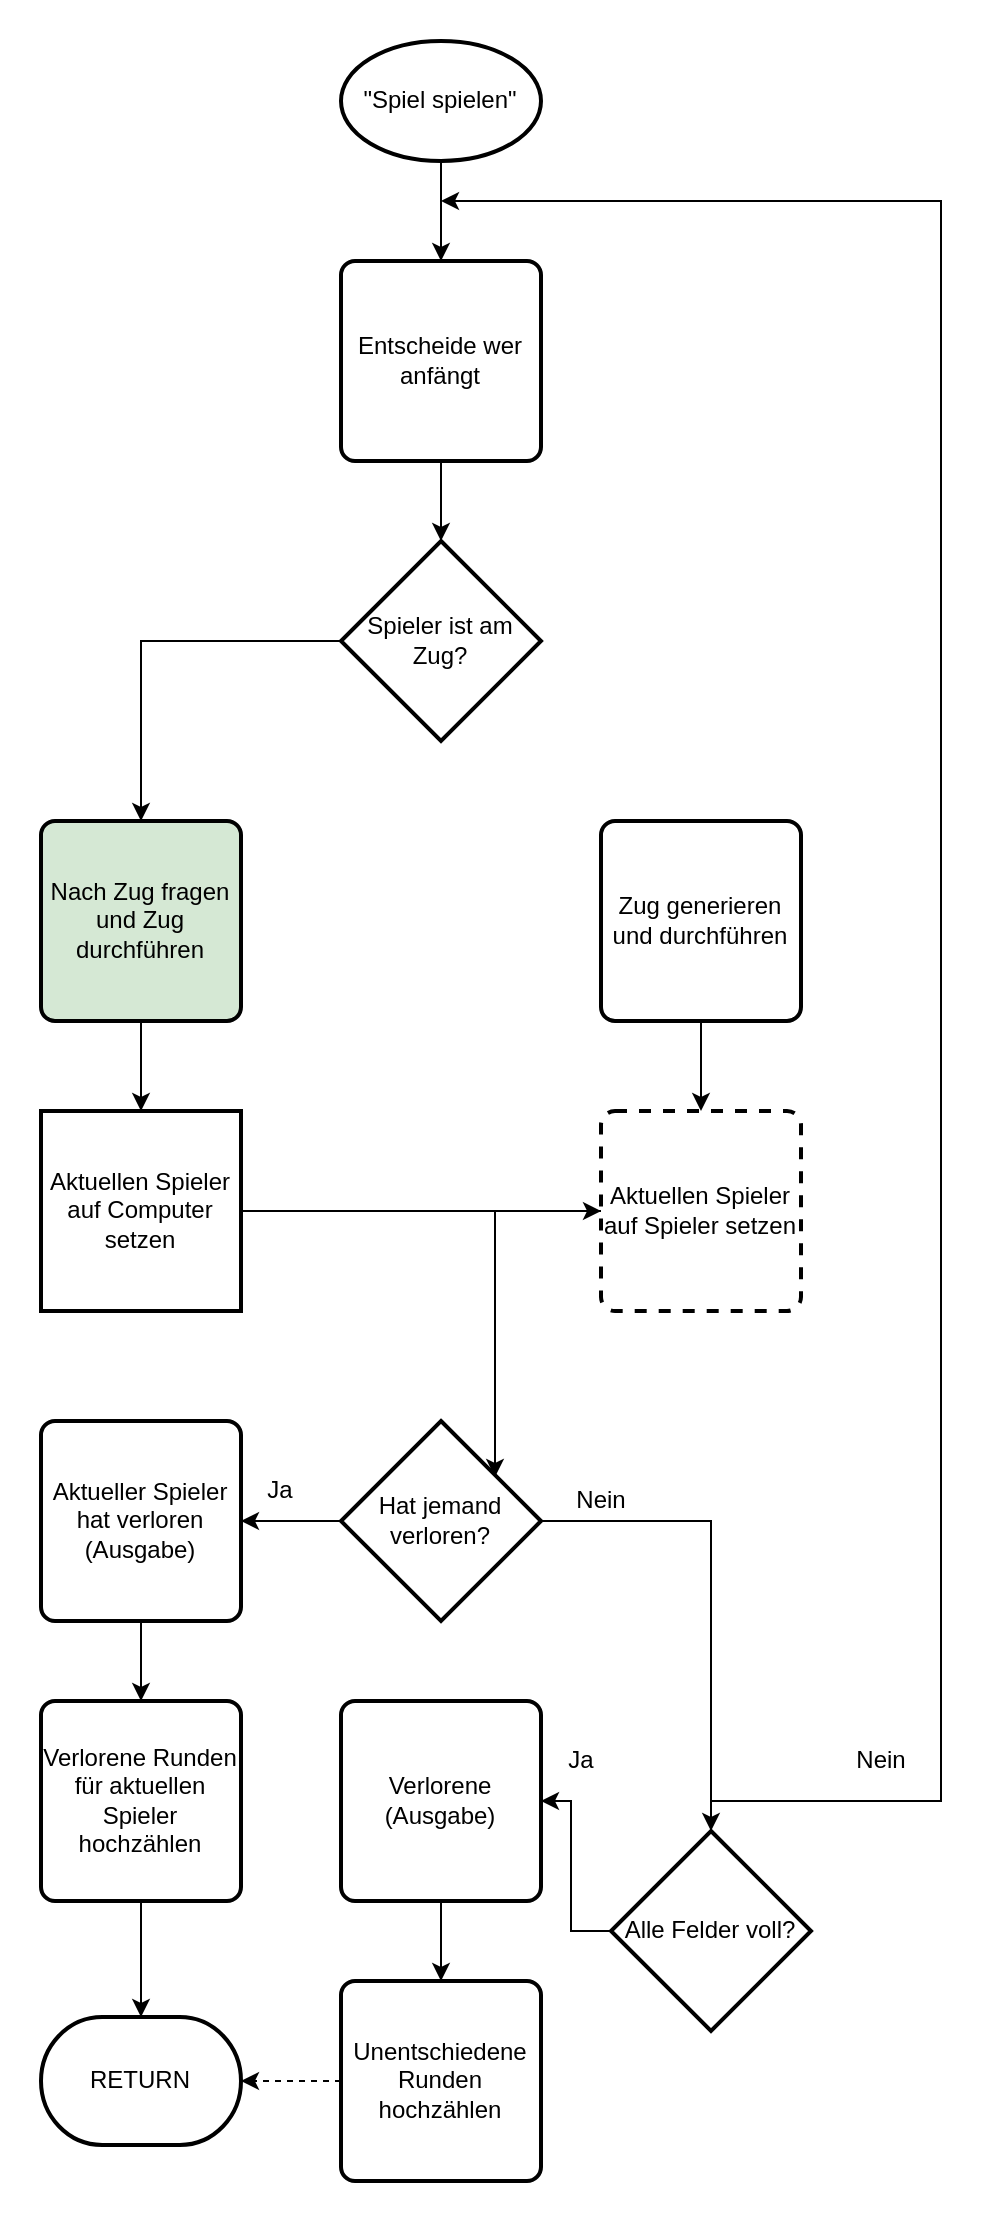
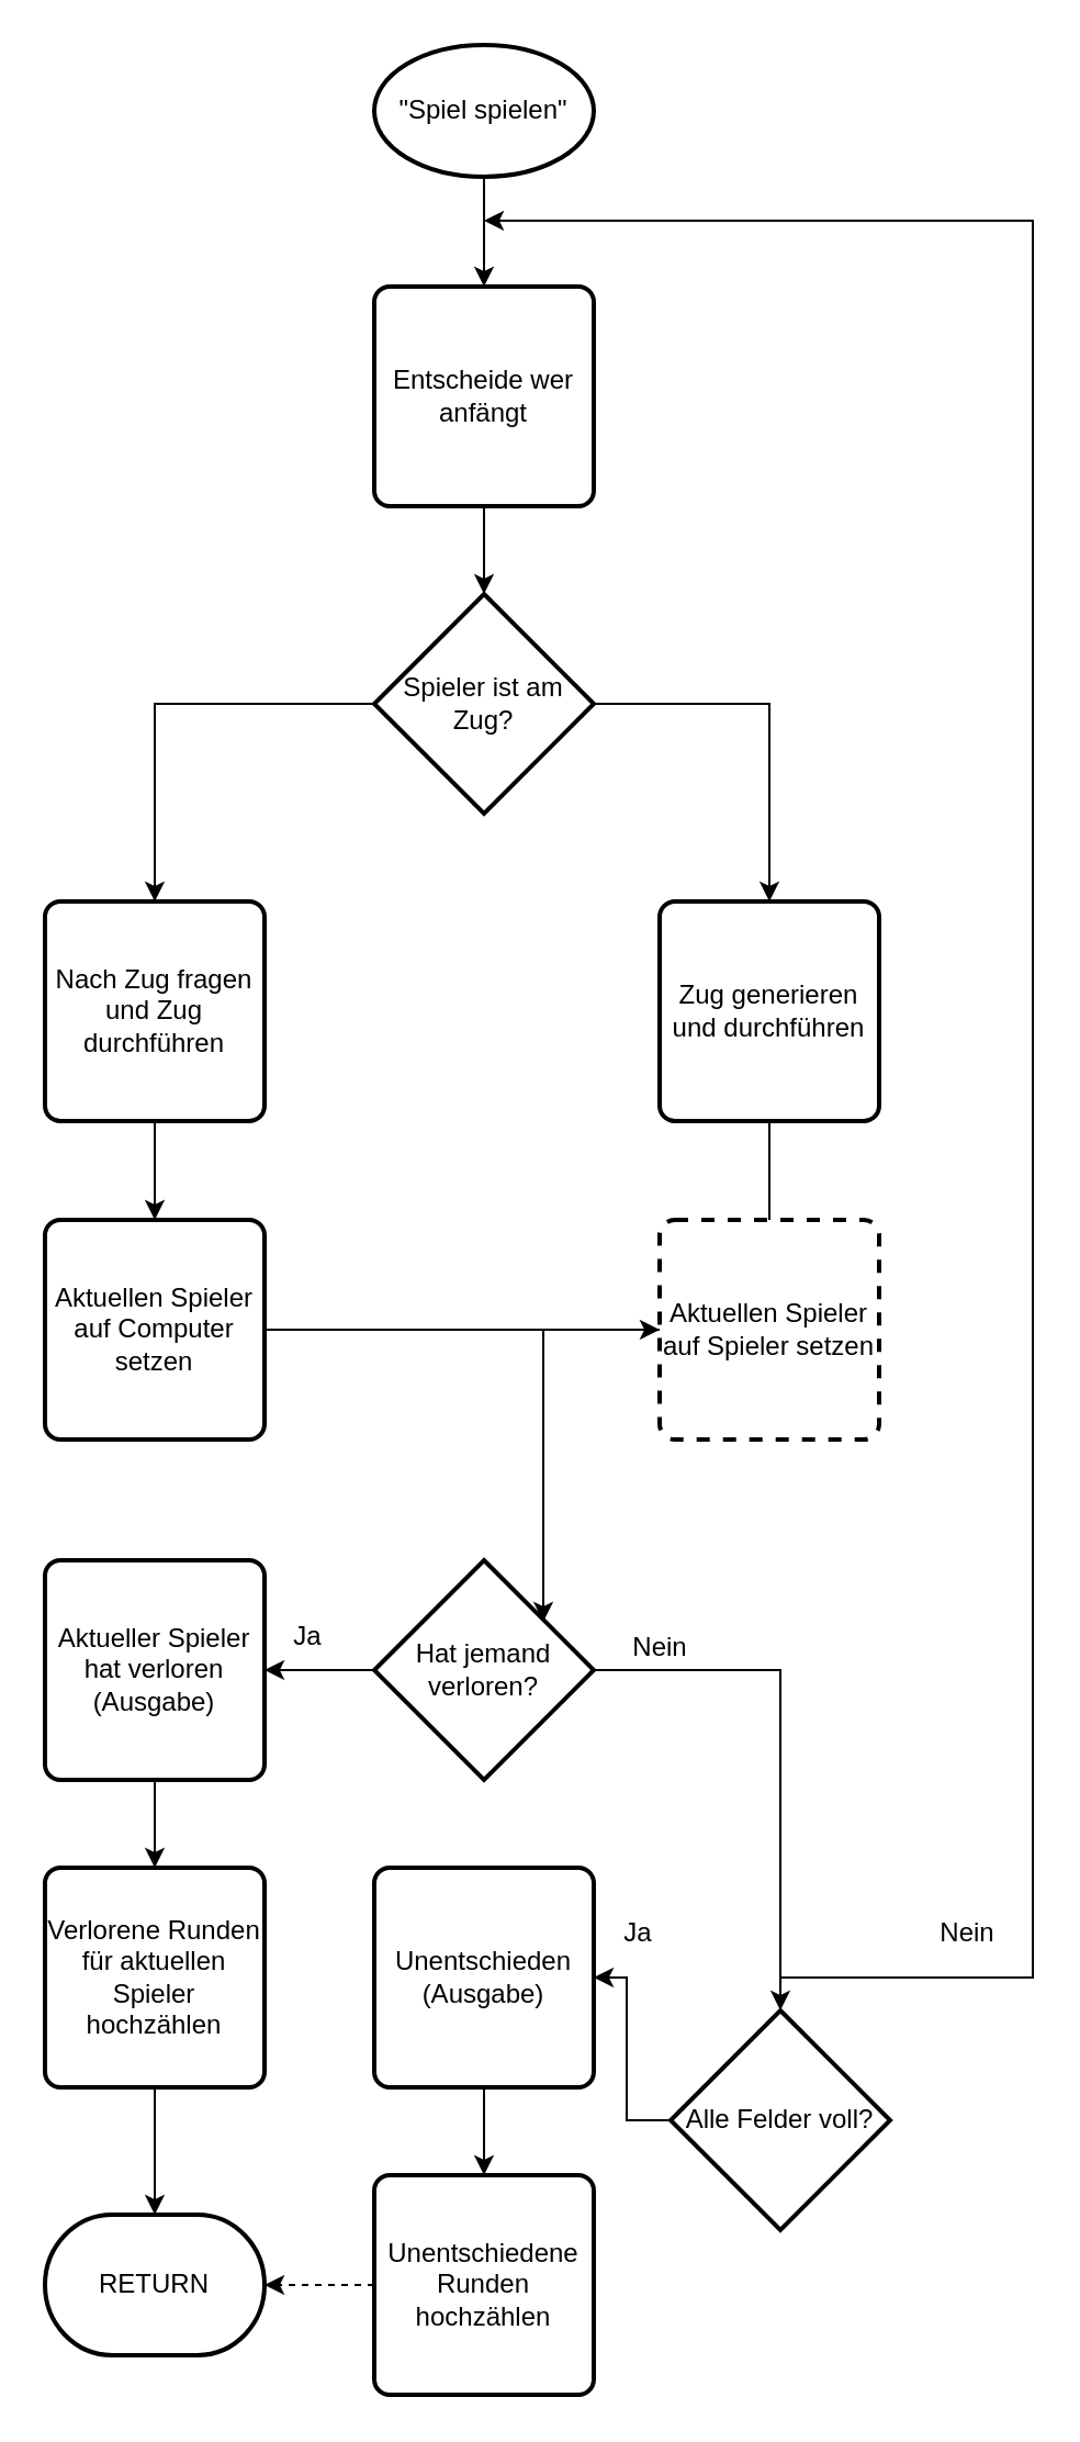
  <mxCell id="0" />
  <mxCell id="1" parent="0" />
  <mxCell id="2" value="" style="edgeStyle=orthogonalEdgeStyle;rounded=0;orthogonalLoop=1;jettySize=auto;html=1;" edge="1" parent="1" source="3" target="5"><mxGeometry relative="1" as="geometry" /></mxCell>
  <mxCell id="3" value="&quot;Spiel spielen&quot;" style="strokeWidth=2;html=1;shape=mxgraph.flowchart.start_1;whiteSpace=wrap;" vertex="1" parent="1"><mxGeometry x="170" y="20" width="100" height="60" as="geometry" /></mxCell>
  <mxCell id="4" style="edgeStyle=orthogonalEdgeStyle;rounded=0;orthogonalLoop=1;jettySize=auto;html=1;entryX=0.5;entryY=0;entryDx=0;entryDy=0;entryPerimeter=0;" edge="1" parent="1" source="5" target="8"><mxGeometry relative="1" as="geometry" /></mxCell>
  <mxCell id="5" value="Entscheide wer anfängt" style="rounded=1;whiteSpace=wrap;html=1;absoluteArcSize=1;arcSize=14;strokeWidth=2;" vertex="1" parent="1"><mxGeometry x="170" y="130" width="100" height="100" as="geometry" /></mxCell>
  <mxCell id="6" style="edgeStyle=orthogonalEdgeStyle;rounded=0;orthogonalLoop=1;jettySize=auto;html=1;entryX=0.5;entryY=0;entryDx=0;entryDy=0;" edge="1" parent="1" source="8" target="10"><mxGeometry relative="1" as="geometry" /></mxCell>
+ <mxCell id="7" style="edgeStyle=orthogonalEdgeStyle;rounded=0;orthogonalLoop=1;jettySize=auto;html=1;entryX=0.5;entryY=0;entryDx=0;entryDy=0;" edge="1" parent="1" source="8" target="12"><mxGeometry relative="1" as="geometry" /></mxCell>
  <mxCell id="8" value="Spieler ist am Zug?" style="strokeWidth=2;html=1;shape=mxgraph.flowchart.decision;whiteSpace=wrap;" vertex="1" parent="1"><mxGeometry x="170" y="270" width="100" height="100" as="geometry" /></mxCell>
  <mxCell id="9" value="" style="edgeStyle=orthogonalEdgeStyle;rounded=0;orthogonalLoop=1;jettySize=auto;html=1;" edge="1" parent="1" source="10" target="14"><mxGeometry relative="1" as="geometry" /></mxCell>
- <mxCell id="10" value="Nach Zug fragen und Zug durchführen" style="rounded=1;whiteSpace=wrap;html=1;absoluteArcSize=1;arcSize=14;strokeWidth=2;fillColor=#d5e8d4;" vertex="1" parent="1"><mxGeometry x="20" y="410" width="100" height="100" as="geometry" /></mxCell>
- <mxCell id="11" value="" style="edgeStyle=orthogonalEdgeStyle;rounded=0;orthogonalLoop=1;jettySize=auto;html=1;" edge="1" parent="1" source="12" target="16"><mxGeometry relative="1" as="geometry" /></mxCell>
+ <mxCell id="10" value="Nach Zug fragen und Zug durchführen" style="rounded=1;whiteSpace=wrap;html=1;absoluteArcSize=1;arcSize=14;strokeWidth=2;" vertex="1" parent="1"><mxGeometry x="20" y="410" width="100" height="100" as="geometry" /></mxCell>
+ <mxCell id="11" value="" style="edgeStyle=orthogonalEdgeStyle;rounded=0;orthogonalLoop=1;jettySize=auto;html=1;endArrow=none;" edge="1" parent="1" source="12" target="16"><mxGeometry relative="1" as="geometry" /></mxCell>
  <mxCell id="12" value="Zug generieren und durchführen" style="rounded=1;whiteSpace=wrap;html=1;absoluteArcSize=1;arcSize=14;strokeWidth=2;" vertex="1" parent="1"><mxGeometry x="300" y="410" width="100" height="100" as="geometry" /></mxCell>
  <mxCell id="13" style="edgeStyle=orthogonalEdgeStyle;rounded=0;orthogonalLoop=1;jettySize=auto;html=1;" edge="1" parent="1" source="14" target="16"><mxGeometry relative="1" as="geometry" /></mxCell>
- <mxCell id="14" value="Aktuellen Spieler auf Computer setzen" style="whiteSpace=wrap;html=1;absoluteArcSize=1;arcSize=14;strokeWidth=2;rounded=0;" vertex="1" parent="1"><mxGeometry x="20" y="555" width="100" height="100" as="geometry" /></mxCell>
+ <mxCell id="14" value="Aktuellen Spieler auf Computer setzen" style="rounded=1;whiteSpace=wrap;html=1;absoluteArcSize=1;arcSize=14;strokeWidth=2;" vertex="1" parent="1"><mxGeometry x="20" y="555" width="100" height="100" as="geometry" /></mxCell>
  <mxCell id="15" style="edgeStyle=orthogonalEdgeStyle;rounded=0;orthogonalLoop=1;jettySize=auto;html=1;entryX=0.77;entryY=0.28;entryDx=0;entryDy=0;entryPerimeter=0;" edge="1" parent="1" source="16" target="19"><mxGeometry relative="1" as="geometry" /></mxCell>
  <mxCell id="16" value="Aktuellen Spieler auf Spieler setzen" style="rounded=1;whiteSpace=wrap;html=1;absoluteArcSize=1;arcSize=14;strokeWidth=2;dashed=1;" vertex="1" parent="1"><mxGeometry x="300" y="555" width="100" height="100" as="geometry" /></mxCell>
  <mxCell id="17" style="edgeStyle=orthogonalEdgeStyle;rounded=0;orthogonalLoop=1;jettySize=auto;html=1;entryX=1;entryY=0.5;entryDx=0;entryDy=0;" edge="1" parent="1" source="19" target="21"><mxGeometry relative="1" as="geometry" /></mxCell>
  <mxCell id="18" style="edgeStyle=orthogonalEdgeStyle;rounded=0;orthogonalLoop=1;jettySize=auto;html=1;entryX=0.5;entryY=0;entryDx=0;entryDy=0;entryPerimeter=0;" edge="1" parent="1" source="19" target="24"><mxGeometry relative="1" as="geometry" /></mxCell>
  <mxCell id="19" value="Hat jemand verloren?" style="strokeWidth=2;html=1;shape=mxgraph.flowchart.decision;whiteSpace=wrap;" vertex="1" parent="1"><mxGeometry x="170" y="710" width="100" height="100" as="geometry" /></mxCell>
  <mxCell id="20" style="edgeStyle=orthogonalEdgeStyle;curved=0;rounded=1;sketch=0;orthogonalLoop=1;jettySize=auto;html=1;" edge="1" parent="1" source="21" target="33"><mxGeometry relative="1" as="geometry" /></mxCell>
  <mxCell id="21" value="&lt;div&gt;Aktueller Spieler hat verloren&lt;/div&gt;&lt;div&gt;(Ausgabe)&lt;br&gt;&lt;/div&gt;" style="rounded=1;whiteSpace=wrap;html=1;absoluteArcSize=1;arcSize=14;strokeWidth=2;" vertex="1" parent="1"><mxGeometry x="20" y="710" width="100" height="100" as="geometry" /></mxCell>
  <mxCell id="22" style="edgeStyle=orthogonalEdgeStyle;rounded=0;orthogonalLoop=1;jettySize=auto;html=1;entryX=1;entryY=0.5;entryDx=0;entryDy=0;" edge="1" parent="1" source="24" target="26"><mxGeometry relative="1" as="geometry" /></mxCell>
  <mxCell id="23" style="edgeStyle=orthogonalEdgeStyle;rounded=0;orthogonalLoop=1;jettySize=auto;html=1;" edge="1" parent="1" source="24"><mxGeometry relative="1" as="geometry"><mxPoint x="220" y="100" as="targetPoint" /><Array as="points"><mxPoint x="470" y="900" /><mxPoint x="470" y="100" /></Array></mxGeometry></mxCell>
  <mxCell id="24" value="Alle Felder voll?" style="strokeWidth=2;html=1;shape=mxgraph.flowchart.decision;whiteSpace=wrap;" vertex="1" parent="1"><mxGeometry x="305" y="915" width="100" height="100" as="geometry" /></mxCell>
  <mxCell id="25" value="" style="edgeStyle=orthogonalEdgeStyle;curved=0;rounded=1;sketch=0;orthogonalLoop=1;jettySize=auto;html=1;" edge="1" parent="1" source="26" target="35"><mxGeometry relative="1" as="geometry" /></mxCell>
- <mxCell id="26" value="Verlorene (Ausgabe)" style="rounded=1;whiteSpace=wrap;html=1;absoluteArcSize=1;arcSize=14;strokeWidth=2;" vertex="1" parent="1"><mxGeometry x="170" y="850" width="100" height="100" as="geometry" /></mxCell>
+ <mxCell id="26" value="Unentschieden (Ausgabe)" style="rounded=1;whiteSpace=wrap;html=1;absoluteArcSize=1;arcSize=14;strokeWidth=2;" vertex="1" parent="1"><mxGeometry x="170" y="850" width="100" height="100" as="geometry" /></mxCell>
  <mxCell id="27" value="&lt;div&gt;RETURN&lt;/div&gt;" style="strokeWidth=2;html=1;shape=mxgraph.flowchart.terminator;whiteSpace=wrap;" vertex="1" parent="1"><mxGeometry x="20" y="1008" width="100" height="64" as="geometry" /></mxCell>
  <mxCell id="28" value="Ja" style="text;html=1;strokeColor=none;fillColor=none;align=center;verticalAlign=middle;whiteSpace=wrap;rounded=0;" vertex="1" parent="1"><mxGeometry x="110" y="730" width="60" height="30" as="geometry" /></mxCell>
  <mxCell id="29" value="Nein" style="text;html=1;align=center;verticalAlign=middle;resizable=0;points=[];autosize=1;strokeColor=none;fillColor=none;" vertex="1" parent="1"><mxGeometry x="280" y="740" width="40" height="20" as="geometry" /></mxCell>
  <mxCell id="30" value="Ja" style="text;html=1;align=center;verticalAlign=middle;resizable=0;points=[];autosize=1;strokeColor=none;fillColor=none;" vertex="1" parent="1"><mxGeometry x="275" y="870" width="30" height="20" as="geometry" /></mxCell>
  <mxCell id="31" value="Nein" style="text;html=1;align=center;verticalAlign=middle;resizable=0;points=[];autosize=1;strokeColor=none;fillColor=none;" vertex="1" parent="1"><mxGeometry x="420" y="870" width="40" height="20" as="geometry" /></mxCell>
  <mxCell id="32" style="edgeStyle=orthogonalEdgeStyle;curved=0;rounded=1;sketch=0;orthogonalLoop=1;jettySize=auto;html=1;entryX=0.5;entryY=0;entryDx=0;entryDy=0;entryPerimeter=0;" edge="1" parent="1" source="33" target="27"><mxGeometry relative="1" as="geometry" /></mxCell>
  <mxCell id="33" value="Verlorene Runden für aktuellen Spieler hochzählen" style="rounded=1;whiteSpace=wrap;html=1;absoluteArcSize=1;arcSize=14;strokeWidth=2;sketch=0;" vertex="1" parent="1"><mxGeometry x="20" y="850" width="100" height="100" as="geometry" /></mxCell>
  <mxCell id="34" style="edgeStyle=orthogonalEdgeStyle;curved=0;rounded=1;sketch=0;orthogonalLoop=1;jettySize=auto;html=1;entryX=1;entryY=0.5;entryDx=0;entryDy=0;entryPerimeter=0;dashed=1;" edge="1" parent="1" source="35" target="27"><mxGeometry relative="1" as="geometry" /></mxCell>
  <mxCell id="35" value="Unentschiedene Runden hochzählen" style="rounded=1;whiteSpace=wrap;html=1;absoluteArcSize=1;arcSize=14;strokeWidth=2;sketch=0;" vertex="1" parent="1"><mxGeometry x="170" y="990" width="100" height="100" as="geometry" /></mxCell>
